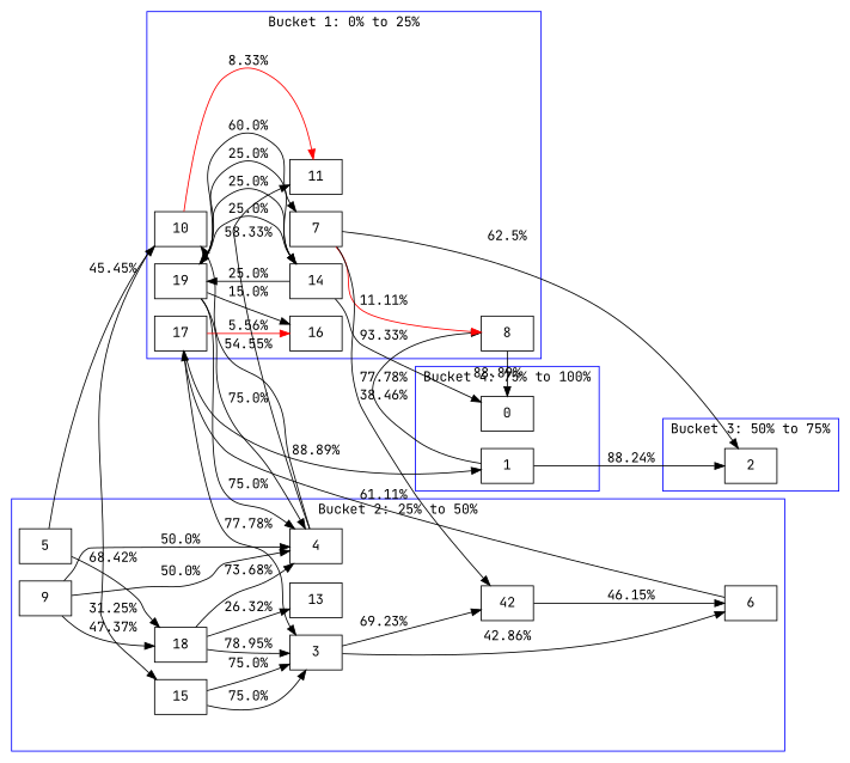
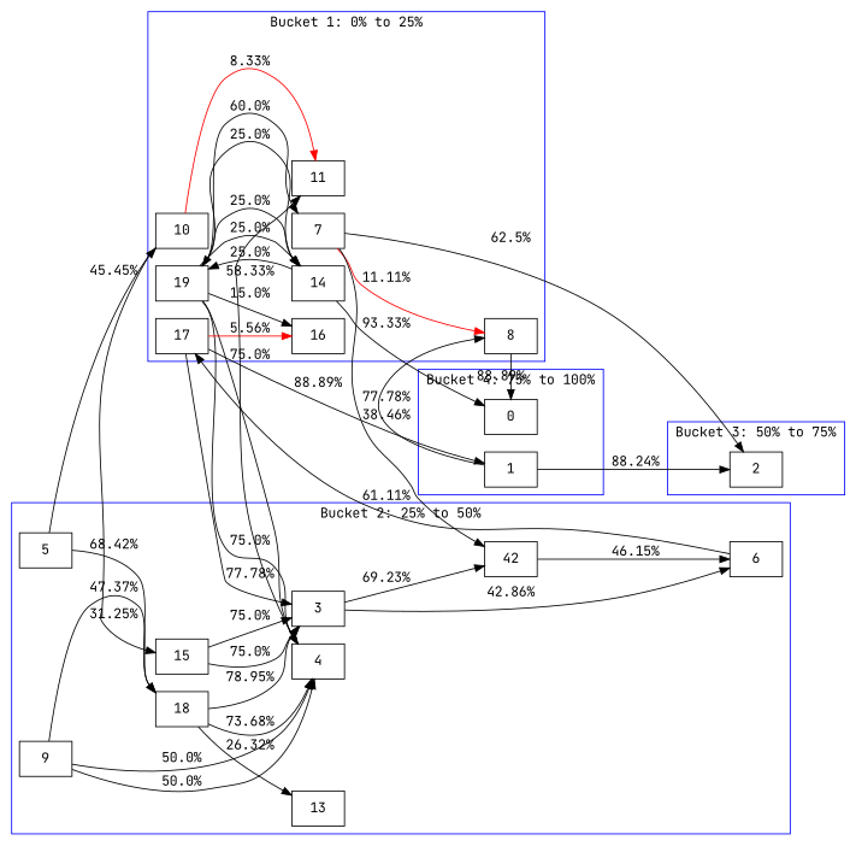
  digraph {
    fontname="JetBrains Mono"
    rankdir=LR
    node [fontname="JetBrains Mono" shape=box]
    edge [fontname="JetBrains Mono" weight=25.0]
    0
    1
    7
    8
    10
    11
    14
    19
    16
    17
    n11 [label=42]
    15
    3
    6
    5
    9
    4
    18
    13
    2
    subgraph cluster_1 {
      color=blue
      label="Bucket 4: 75% to 100%"
      0
      1
    }
    subgraph cluster_2 {
      color=blue
      label="Bucket 1: 0% to 25%"
      7
      8
      10
      11
      14
      19
      16
      17
    }
    subgraph cluster_3 {
      color=blue
      label="Bucket 2: 25% to 50%"
      n11
      15
      3
      6
      5
      9
      4
      18
      13
    }
    subgraph cluster_4 {
      color=blue
      label="Bucket 3: 50% to 75%"
      2
    }
    1 -> 8 [label="77.78%" weight=77.78]
    1 -> 2 [label="88.24%" weight=88.24]
    7 -> 8 [color=red label="11.11%" weight=11.11]
    7 -> n11 [label="38.46%" weight=38.46]
    7 -> 2 [label="62.5%" weight=62.5]
    8 -> 0 [label="88.89%" weight=88.89]
    10 -> 11 [color=red label="8.33%" weight=8.33]
    10 -> 15 [label="31.25%" weight=31.25]
    14 -> 0 [label="93.33%" weight=93.33]
    14 -> 19 [label="25.0%"]
    14 -> 19 [label="25.0%"]
    19 -> 7 [label="60.0%" weight=60.0]
    19 -> 14 [label="25.0%"]
    19 -> 14 [label="25.0%"]
    19 -> 16 [label="15.0%" weight=15.0]
    19 -> 4 [label="75.0%" weight=75.0]
    19 -> 4 [label="75.0%" weight=75.0]
    17 -> 1 [label="88.89%" weight=88.89]
    17 -> 16 [color=red label="5.56%" weight=5.56]
    17 -> 3 [label="77.78%" weight=77.78]
    n11 -> 6 [label="46.15%" weight=46.15]
    15 -> 3 [label="75.0%" weight=75.0]
    15 -> 3 [label="75.0%" weight=75.0]
    3 -> n11 [label="69.23%" weight=69.23]
    3 -> 6 [label="42.86%" weight=42.86]
    6 -> 17 [label="61.11%" weight=61.11]
    5 -> 10 [label="45.45%" weight=45.45]
    5 -> 18 [label="68.42%" weight=68.42]
    9 -> 4 [label="50.0%" weight=50.0]
    9 -> 4 [label="50.0%" weight=50.0]
    9 -> 18 [label="47.37%" weight=47.37]
-   4 -> 10 [label="54.55%" weight=54.55]
    4 -> 11 [label="58.33%" weight=58.33]
    18 -> 3 [label="78.95%" weight=78.95]
    18 -> 4 [label="73.68%" weight=73.68]
    18 -> 13 [label="26.32%" weight=26.32]
  }
